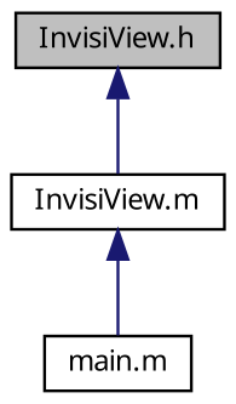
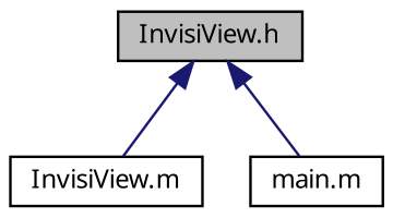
  digraph {
    node [color=black fillcolor=white fontname="FreeSans.ttf" fontsize=10 shape=record style=filled]
    edge [color=midnightblue dir=back fontname="FreeSans.ttf" fontsize=10 labelfontname="FreeSans.ttf" labelfontsize=10 style=solid]
    n1 [fillcolor=grey75 fontcolor=black height=0.2 label="InvisiView.h" width=0.4]
    n2 [height=0.2 label="InvisiView.m" width=0.4]
    n3 [height=0.2 label="main.m" width=0.4]
    n1 -> n2
-   n2 -> n3
+   n1 -> n3
  }
